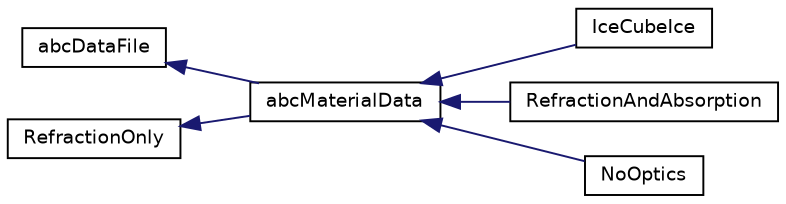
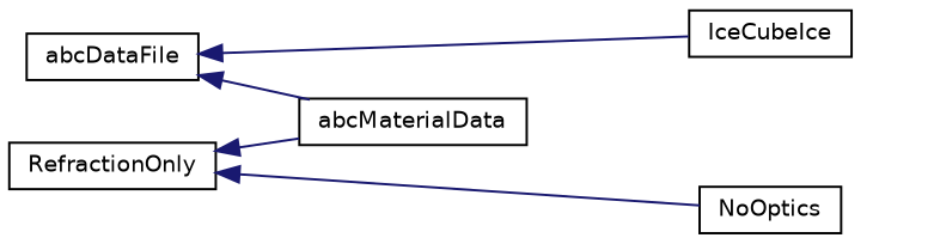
  digraph {
    rankdir=LR
    node [color=black fillcolor=white fontname=Helvetica fontsize=10 shape=record style=filled]
    edge [color=midnightblue dir=back fontname=Helvetica fontsize=10 labelfontname=Helvetica labelfontsize=10 style=solid]
    n1 [height=0.2 label=abcDataFile width=0.4]
    n2 [height=0.2 label=abcMaterialData width=0.4]
    n3 [height=0.2 label=IceCubeIce width=0.4]
    n4 [height=0.2 label=NoOptics width=0.4]
-   n5 [height=0.2 label=RefractionAndAbsorption width=0.4]
    n6 [height=0.2 label=RefractionOnly width=0.4]
    n1 -> n2
-   n2 -> n3
-   n2 -> n4
-   n2 -> n5
+   n1 -> n3
+   n6 -> n4
    n6 -> n2
  }
